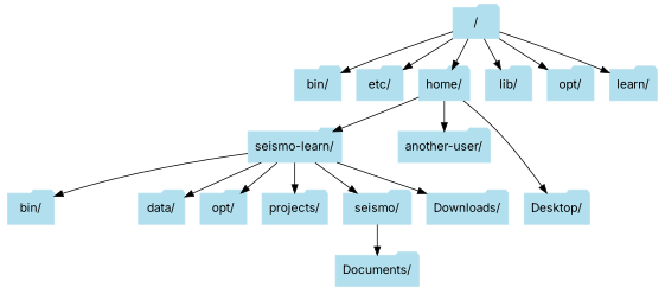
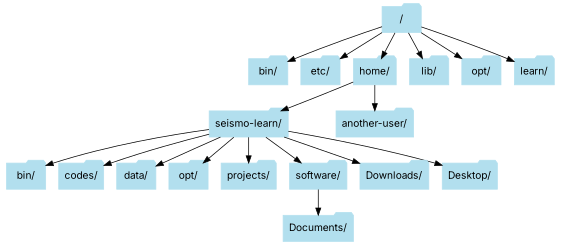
  digraph {
    fontname=Inter
    node [color=lightblue2 fontname=Inter shape=folder style=filled]
    edge [fontname=Inter]
    "/"
    "bin/"
    "etc/"
    "home/"
    "lib/"
    "opt/"
    n7 [label="learn/"]
    "seismo-learn/"
    "another-user/"
    n10 [label="bin/"]
+   "codes/"
    "data/"
    n13 [label="opt/"]
    "projects/"
-   "software/" [label="seismo/"]
+   "software/"
    "Desktop/"
    "Downloads/"
    "Documents/"
    "/" -> "bin/"
    "/" -> "etc/"
    "/" -> "home/"
    "/" -> "lib/"
    "/" -> "opt/"
    "/" -> n7
    "home/" -> "seismo-learn/"
    "home/" -> "another-user/"
    "seismo-learn/" -> n10
+   "seismo-learn/" -> "codes/"
    "seismo-learn/" -> "data/"
    "seismo-learn/" -> n13
    "seismo-learn/" -> "projects/"
    "seismo-learn/" -> "software/"
-   "home/" -> "Desktop/"
+   "seismo-learn/" -> "Desktop/"
    "seismo-learn/" -> "Downloads/"
    "software/" -> "Documents/"
  }
